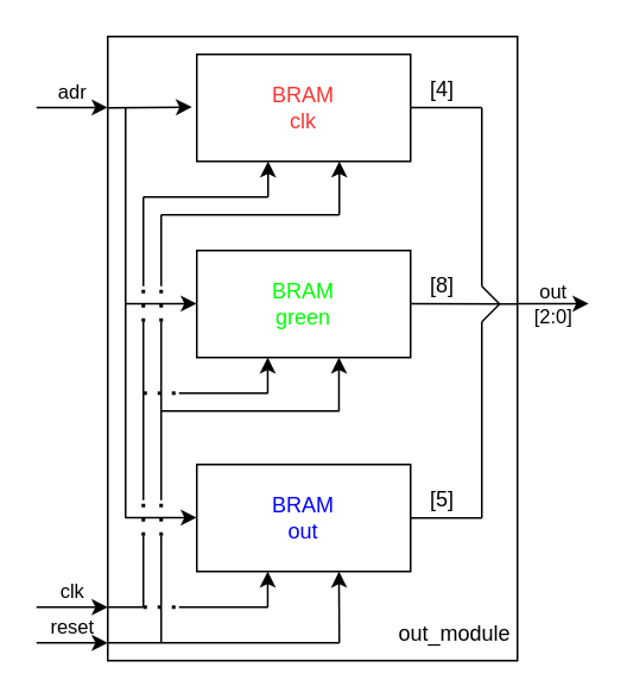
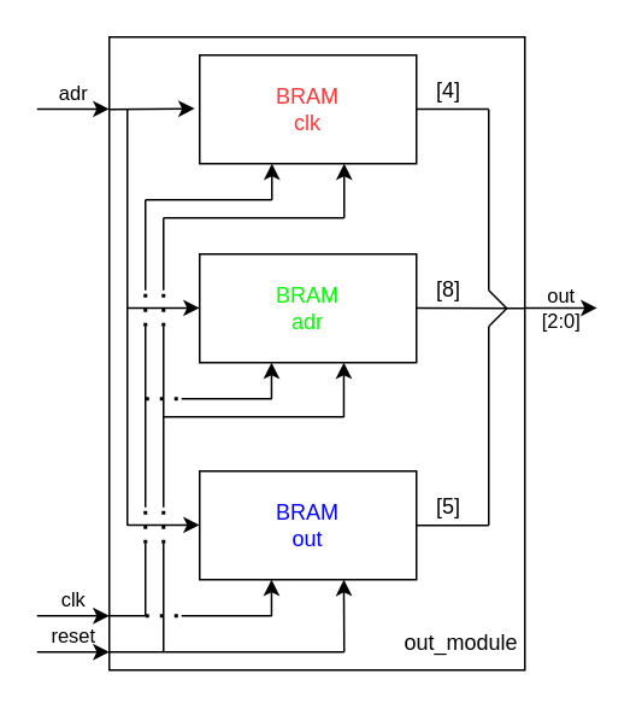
  <mxCell id="0" />
  <mxCell id="1" parent="0" />
  <mxCell id="2" value="&lt;div&gt;BRAM&lt;/div&gt;&lt;div&gt;clk&lt;br&gt;&lt;/div&gt;" style="rounded=0;whiteSpace=wrap;html=1;fontColor=#FF3333;" vertex="1" parent="1"><mxGeometry x="110" y="30" width="120" height="60" as="geometry" /></mxCell>
- <mxCell id="3" value="&lt;div&gt;BRAM&lt;/div&gt;&lt;div&gt;green&lt;br&gt;&lt;/div&gt;" style="rounded=0;whiteSpace=wrap;html=1;fontColor=#00FF00;" vertex="1" parent="1"><mxGeometry x="110" y="140" width="120" height="60" as="geometry" /></mxCell>
+ <mxCell id="3" value="&lt;div&gt;BRAM&lt;/div&gt;&lt;div&gt;adr&lt;br&gt;&lt;/div&gt;" style="rounded=0;whiteSpace=wrap;html=1;fontColor=#00FF00;" vertex="1" parent="1"><mxGeometry x="110" y="140" width="120" height="60" as="geometry" /></mxCell>
  <mxCell id="4" value="&lt;div&gt;BRAM&lt;/div&gt;&lt;div&gt;out&lt;br&gt;&lt;/div&gt;" style="rounded=0;whiteSpace=wrap;html=1;fontColor=#0000FF;" vertex="1" parent="1"><mxGeometry x="110" y="260" width="120" height="60" as="geometry" /></mxCell>
  <mxCell id="5" value="adr" style="endArrow=classic;html=1;rounded=0;labelPosition=center;verticalLabelPosition=top;align=center;verticalAlign=bottom;" edge="1" parent="1"><mxGeometry width="50" height="50" relative="1" as="geometry"><mxPoint x="20" y="59.76" as="sourcePoint" /><mxPoint x="60" y="59.76" as="targetPoint" /></mxGeometry></mxCell>
  <mxCell id="6" value="" style="endArrow=classic;html=1;rounded=0;entryX=-0.023;entryY=0.493;entryDx=0;entryDy=0;entryPerimeter=0;" edge="1" parent="1" target="2"><mxGeometry width="50" height="50" relative="1" as="geometry"><mxPoint x="60" y="60" as="sourcePoint" /><mxPoint x="80" as="targetPoint" y="10" /></mxGeometry></mxCell>
  <mxCell id="7" value="" style="endArrow=none;html=1;rounded=0;" edge="1" parent="1"><mxGeometry width="50" height="50" relative="1" as="geometry"><mxPoint x="70" y="290" as="sourcePoint" /><mxPoint x="70" y="60" as="targetPoint" /></mxGeometry></mxCell>
  <mxCell id="8" value="" style="endArrow=classic;html=1;rounded=0;" edge="1" parent="1"><mxGeometry width="50" height="50" relative="1" as="geometry"><mxPoint x="70" y="169.76" as="sourcePoint" /><mxPoint x="110" y="169.76" as="targetPoint" /></mxGeometry></mxCell>
  <mxCell id="9" value="" style="endArrow=classic;html=1;rounded=0;" edge="1" parent="1"><mxGeometry width="50" height="50" relative="1" as="geometry"><mxPoint x="70" y="289.76" as="sourcePoint" /><mxPoint x="110" y="289.76" as="targetPoint" /></mxGeometry></mxCell>
  <mxCell id="10" value="" style="endArrow=classic;html=1;rounded=0;" edge="1" parent="1"><mxGeometry width="50" height="50" relative="1" as="geometry"><mxPoint x="150" y="110" as="sourcePoint" /><mxPoint x="150" y="90" as="targetPoint" /></mxGeometry></mxCell>
  <mxCell id="11" value="" style="endArrow=classic;html=1;rounded=0;" edge="1" parent="1"><mxGeometry width="50" height="50" relative="1" as="geometry"><mxPoint x="190" y="120" as="sourcePoint" /><mxPoint x="190" y="90" as="targetPoint" /></mxGeometry></mxCell>
  <mxCell id="12" value="" style="endArrow=none;html=1;rounded=0;" edge="1" parent="1"><mxGeometry width="50" height="50" relative="1" as="geometry"><mxPoint x="80" y="110" as="sourcePoint" /><mxPoint x="150" y="110" as="targetPoint" /></mxGeometry></mxCell>
  <mxCell id="13" value="" style="endArrow=none;html=1;rounded=0;" edge="1" parent="1"><mxGeometry width="50" height="50" relative="1" as="geometry"><mxPoint x="90" y="120" as="sourcePoint" /><mxPoint x="190" y="120" as="targetPoint" /></mxGeometry></mxCell>
  <mxCell id="14" value="" style="endArrow=none;dashed=1;html=1;dashPattern=1 3;strokeWidth=2;rounded=0;" edge="1" parent="1"><mxGeometry width="50" height="50" relative="1" as="geometry"><mxPoint x="80" y="180" as="sourcePoint" /><mxPoint x="80" y="160" as="targetPoint" /></mxGeometry></mxCell>
  <mxCell id="15" value="" style="endArrow=none;dashed=1;html=1;dashPattern=1 3;strokeWidth=2;rounded=0;" edge="1" parent="1"><mxGeometry width="50" height="50" relative="1" as="geometry"><mxPoint x="90" y="180" as="sourcePoint" /><mxPoint x="90" y="160" as="targetPoint" /></mxGeometry></mxCell>
  <mxCell id="16" value="" style="endArrow=none;dashed=1;html=1;dashPattern=1 3;strokeWidth=2;rounded=0;" edge="1" parent="1"><mxGeometry width="50" height="50" relative="1" as="geometry"><mxPoint x="80" y="300" as="sourcePoint" /><mxPoint x="80" y="280" as="targetPoint" /></mxGeometry></mxCell>
  <mxCell id="17" value="" style="endArrow=none;dashed=1;html=1;dashPattern=1 3;strokeWidth=2;rounded=0;" edge="1" parent="1"><mxGeometry width="50" height="50" relative="1" as="geometry"><mxPoint x="90" y="300" as="sourcePoint" /><mxPoint x="90" y="280" as="targetPoint" /></mxGeometry></mxCell>
  <mxCell id="18" value="" style="endArrow=none;html=1;rounded=0;" edge="1" parent="1"><mxGeometry width="50" height="50" relative="1" as="geometry"><mxPoint x="80" y="160" as="sourcePoint" /><mxPoint x="80" y="110" as="targetPoint" /></mxGeometry></mxCell>
  <mxCell id="19" value="" style="endArrow=none;html=1;rounded=0;" edge="1" parent="1"><mxGeometry width="50" height="50" relative="1" as="geometry"><mxPoint x="90" y="160" as="sourcePoint" /><mxPoint x="90" y="120" as="targetPoint" /></mxGeometry></mxCell>
  <mxCell id="20" value="" style="endArrow=none;html=1;rounded=0;" edge="1" parent="1"><mxGeometry width="50" height="50" relative="1" as="geometry"><mxPoint x="80" y="280" as="sourcePoint" /><mxPoint x="80" y="180" as="targetPoint" /></mxGeometry></mxCell>
  <mxCell id="21" value="" style="endArrow=none;html=1;rounded=0;" edge="1" parent="1"><mxGeometry width="50" height="50" relative="1" as="geometry"><mxPoint x="90" y="280" as="sourcePoint" /><mxPoint x="90" y="180" as="targetPoint" /></mxGeometry></mxCell>
  <mxCell id="22" value="" style="endArrow=none;html=1;rounded=0;" edge="1" parent="1"><mxGeometry width="50" height="50" relative="1" as="geometry"><mxPoint x="80" y="340" as="sourcePoint" /><mxPoint x="80" y="300" as="targetPoint" /></mxGeometry></mxCell>
  <mxCell id="23" value="" style="endArrow=none;html=1;rounded=0;" edge="1" parent="1"><mxGeometry width="50" height="50" relative="1" as="geometry"><mxPoint x="90" y="360" as="sourcePoint" /><mxPoint x="90" y="300" as="targetPoint" /></mxGeometry></mxCell>
  <mxCell id="24" value="" style="endArrow=none;dashed=1;html=1;dashPattern=1 3;strokeWidth=2;rounded=0;" edge="1" parent="1"><mxGeometry width="50" height="50" relative="1" as="geometry"><mxPoint x="80" y="340" as="sourcePoint" /><mxPoint x="100" y="340" as="targetPoint" /></mxGeometry></mxCell>
  <mxCell id="25" value="" style="endArrow=none;html=1;rounded=0;" edge="1" parent="1"><mxGeometry width="50" height="50" relative="1" as="geometry"><mxPoint x="60" y="360" as="sourcePoint" /><mxPoint x="190" y="360" as="targetPoint" /></mxGeometry></mxCell>
  <mxCell id="26" value="" style="endArrow=none;html=1;rounded=0;" edge="1" parent="1"><mxGeometry width="50" height="50" relative="1" as="geometry"><mxPoint x="100" y="340" as="sourcePoint" /><mxPoint x="150" y="340" as="targetPoint" /></mxGeometry></mxCell>
  <mxCell id="27" value="" style="endArrow=classic;html=1;rounded=0;" edge="1" parent="1"><mxGeometry width="50" height="50" relative="1" as="geometry"><mxPoint x="149.8" y="340" as="sourcePoint" /><mxPoint x="149.8" y="320" as="targetPoint" /></mxGeometry></mxCell>
  <mxCell id="28" value="" style="endArrow=classic;html=1;rounded=0;" edge="1" parent="1"><mxGeometry width="50" height="50" relative="1" as="geometry"><mxPoint x="190" y="360" as="sourcePoint" /><mxPoint x="189.8" y="320" as="targetPoint" /></mxGeometry></mxCell>
  <mxCell id="29" value="" style="endArrow=none;dashed=1;html=1;dashPattern=1 3;strokeWidth=2;rounded=0;" edge="1" parent="1"><mxGeometry width="50" height="50" relative="1" as="geometry"><mxPoint x="80" y="220" as="sourcePoint" /><mxPoint x="100" y="220" as="targetPoint" /></mxGeometry></mxCell>
  <mxCell id="30" value="" style="endArrow=none;html=1;rounded=0;" edge="1" parent="1"><mxGeometry width="50" height="50" relative="1" as="geometry"><mxPoint x="90" y="230" as="sourcePoint" /><mxPoint x="190" y="230" as="targetPoint" /></mxGeometry></mxCell>
  <mxCell id="31" value="" style="endArrow=none;html=1;rounded=0;" edge="1" parent="1"><mxGeometry width="50" height="50" relative="1" as="geometry"><mxPoint x="100" y="220" as="sourcePoint" /><mxPoint x="150" y="220" as="targetPoint" /></mxGeometry></mxCell>
  <mxCell id="32" value="" style="endArrow=classic;html=1;rounded=0;" edge="1" parent="1"><mxGeometry width="50" height="50" relative="1" as="geometry"><mxPoint x="149.8" y="220" as="sourcePoint" /><mxPoint x="149.8" y="200" as="targetPoint" /></mxGeometry></mxCell>
  <mxCell id="33" value="" style="endArrow=classic;html=1;rounded=0;" edge="1" parent="1"><mxGeometry width="50" height="50" relative="1" as="geometry"><mxPoint x="189.8" y="230" as="sourcePoint" /><mxPoint x="189.8" y="200" as="targetPoint" /></mxGeometry></mxCell>
  <mxCell id="34" value="" style="endArrow=none;html=1;rounded=0;" edge="1" parent="1"><mxGeometry width="50" height="50" relative="1" as="geometry"><mxPoint x="230" y="290" as="sourcePoint" /><mxPoint x="270" y="290" as="targetPoint" /></mxGeometry></mxCell>
  <mxCell id="35" value="" style="endArrow=none;html=1;rounded=0;" edge="1" parent="1"><mxGeometry width="50" height="50" relative="1" as="geometry"><mxPoint x="230" y="59.8" as="sourcePoint" /><mxPoint x="270" y="59.8" as="targetPoint" /></mxGeometry></mxCell>
  <mxCell id="36" value="" style="endArrow=none;html=1;rounded=0;" edge="1" parent="1"><mxGeometry width="50" height="50" relative="1" as="geometry"><mxPoint x="230" y="169.8" as="sourcePoint" /><mxPoint x="290" y="170" as="targetPoint" /></mxGeometry></mxCell>
  <mxCell id="37" value="" style="endArrow=none;html=1;rounded=0;" edge="1" parent="1"><mxGeometry width="50" height="50" relative="1" as="geometry"><mxPoint x="270" y="290" as="sourcePoint" /><mxPoint x="270" y="180" as="targetPoint" /></mxGeometry></mxCell>
  <mxCell id="38" value="" style="endArrow=none;html=1;rounded=0;" edge="1" parent="1"><mxGeometry width="50" height="50" relative="1" as="geometry"><mxPoint x="270" y="160" as="sourcePoint" /><mxPoint x="270" y="60" as="targetPoint" /></mxGeometry></mxCell>
  <mxCell id="39" value="" style="endArrow=none;html=1;rounded=0;" edge="1" parent="1"><mxGeometry width="50" height="50" relative="1" as="geometry"><mxPoint x="270" y="180" as="sourcePoint" /><mxPoint x="280" y="170" as="targetPoint" /></mxGeometry></mxCell>
  <mxCell id="40" value="" style="endArrow=none;html=1;rounded=0;" edge="1" parent="1"><mxGeometry width="50" height="50" relative="1" as="geometry"><mxPoint x="270" y="160" as="sourcePoint" /><mxPoint x="280" y="170" as="targetPoint" /></mxGeometry></mxCell>
  <mxCell id="41" value="&lt;div&gt;out&lt;/div&gt;&lt;div&gt;[2:0]&lt;br&gt;&lt;/div&gt;" style="endArrow=classic;html=1;rounded=0;labelBackgroundColor=none;" edge="1" parent="1"><mxGeometry width="50" height="50" relative="1" as="geometry"><mxPoint x="290" y="169.8" as="sourcePoint" /><mxPoint x="330" y="169.8" as="targetPoint" /></mxGeometry></mxCell>
  <mxCell id="42" value="" style="rounded=0;whiteSpace=wrap;html=1;fontColor=default;fillColor=none;" vertex="1" parent="1"><mxGeometry x="60" y="20" width="230" height="350" as="geometry" /></mxCell>
  <mxCell id="43" value="out_module" style="text;html=1;strokeColor=none;fillColor=none;align=center;verticalAlign=middle;whiteSpace=wrap;rounded=0;" vertex="1" parent="1"><mxGeometry x="220" y="350" width="70" height="10" as="geometry" /></mxCell>
  <mxCell id="44" value="[4]" style="text;html=1;strokeColor=none;fillColor=none;align=center;verticalAlign=middle;whiteSpace=wrap;rounded=0;" vertex="1" parent="1"><mxGeometry x="240" y="40" width="16" height="20" as="geometry" /></mxCell>
  <mxCell id="45" value="[8]" style="text;html=1;strokeColor=none;fillColor=none;align=center;verticalAlign=middle;whiteSpace=wrap;rounded=0;" vertex="1" parent="1"><mxGeometry x="240" y="150" width="16" height="20" as="geometry" /></mxCell>
  <mxCell id="46" value="[5]" style="text;html=1;strokeColor=none;fillColor=none;align=center;verticalAlign=middle;whiteSpace=wrap;rounded=0;" vertex="1" parent="1"><mxGeometry x="240" y="270" width="16" height="20" as="geometry" /></mxCell>
  <mxCell id="47" value="clk" style="endArrow=classic;html=1;rounded=0;labelPosition=center;verticalLabelPosition=top;align=center;verticalAlign=bottom;labelBackgroundColor=none;" edge="1" parent="1"><mxGeometry width="50" height="50" relative="1" as="geometry"><mxPoint x="20" y="340" as="sourcePoint" /><mxPoint x="60" y="340" as="targetPoint" /></mxGeometry></mxCell>
  <mxCell id="48" value="reset" style="endArrow=classic;html=1;rounded=0;labelBackgroundColor=none;labelPosition=center;verticalLabelPosition=top;align=center;verticalAlign=bottom;" edge="1" parent="1"><mxGeometry width="50" height="50" relative="1" as="geometry"><mxPoint x="20" y="360" as="sourcePoint" /><mxPoint x="60" y="360" as="targetPoint" /></mxGeometry></mxCell>
  <mxCell id="49" value="" style="endArrow=none;html=1;rounded=0;" edge="1" parent="1"><mxGeometry width="50" height="50" relative="1" as="geometry"><mxPoint x="60" y="340" as="sourcePoint" /><mxPoint x="80" y="340" as="targetPoint" /></mxGeometry></mxCell>
